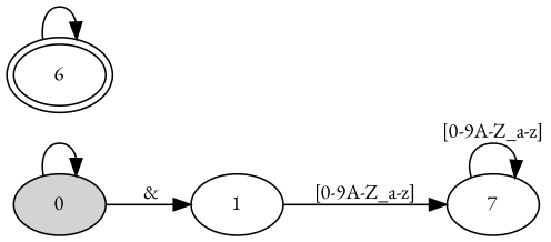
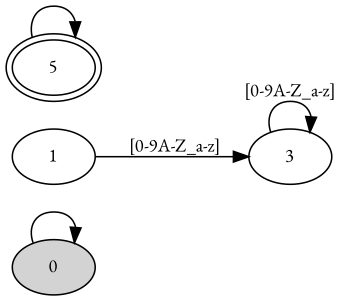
  digraph {
    fontname="EB Garamond"
    rankdir=LR
    node [fillcolor=white fontname="EB Garamond" fontsize=12 peripheries=1 shape=ellipse style=filled]
    edge [fontname="EB Garamond" fontsize=12]
    0 [fillcolor="#d3d3d3ff"]
    n2 [label=1]
-   3 [label=7]
-   5 [peripheries=2 label=6]
+   3
+   5 [peripheries=2]
    0 -> 0
-   0 -> n2 [label="&"]
    n2 -> 3 [label="[0-9A-Z_a-z]"]
    3 -> 3 [label="[0-9A-Z_a-z]"]
    5 -> 5
  }
